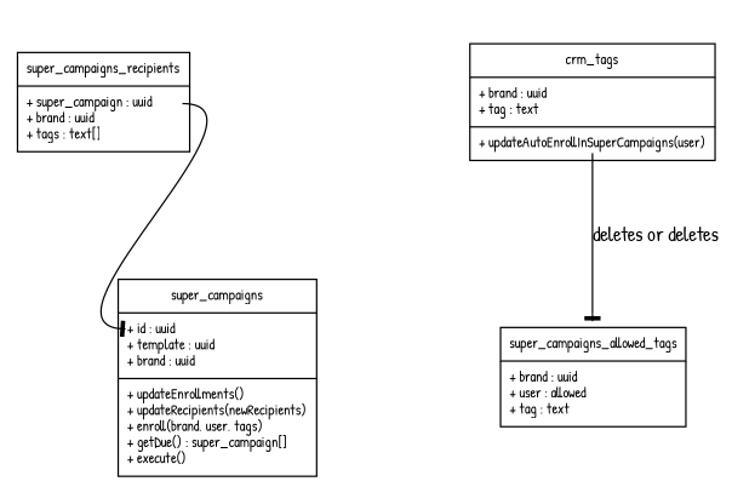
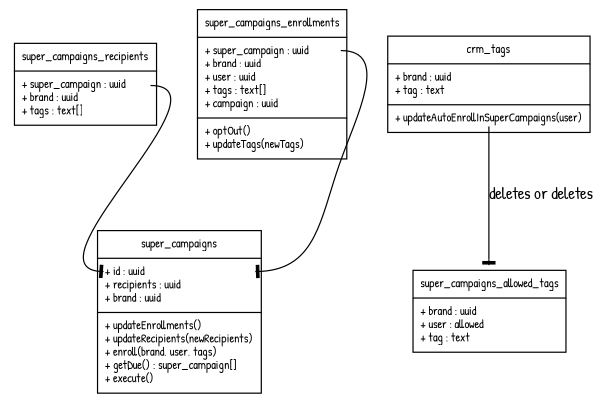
  digraph {
    fontname="Patrick Hand"
    node [fontname="Patrick Hand" fontsize=10 shape=none]
    edge [arrowhead=tee fontname="Patrick Hand" headport=id tailport=super_campaign]
-   n1 [label=<             <table border="0" cellspacing="0" cellpadding="5">                 <tr><td border="1">super_campaigns</td></tr>                 <tr>                     <td align="left" border="1" sides="LRB" balign="LEFT">                         <table border="0" cellspacing="0" cellpadding="0" align="left">                             <tr><td port="id" align="left">+ id : uuid</td></tr>                             <tr><td align="left">+ template : uuid</td></tr>                             <tr><td align="left">+ brand : uuid</td></tr>                         </table>                     </td>                 </tr>                 <tr>                     <td align="left" border="1" sides="LRB" balign="LEFT">                         <table border="0" cellspacing="0" cellpadding="0" align="left">                             <tr><td align="left">+ updateEnrollments()</td></tr>                             <tr><td align="left">+ updateRecipients(newRecipients)</td></tr>                             <tr><td align="left">+ enroll(brand, user, tags)</td></tr>                             <tr><td align="left">+ getDue() : super_campaign[]</td></tr>                             <tr><td align="left">+ execute()</td></tr>                         </table>                     </td>                 </tr>             </table>         >]
+   n1 [label=<             <table border="0" cellspacing="0" cellpadding="5">                 <tr><td border="1">super_campaigns</td></tr>                 <tr>                     <td align="left" border="1" sides="LRB" balign="LEFT">                         <table border="0" cellspacing="0" cellpadding="0" align="left">                             <tr><td port="id" align="left">+ id : uuid</td></tr>                             <tr><td align="left">+ recipients : uuid</td></tr>                             <tr><td align="left">+ brand : uuid</td></tr>                         </table>                     </td>                 </tr>                 <tr>                     <td align="left" border="1" sides="LRB" balign="LEFT">                         <table border="0" cellspacing="0" cellpadding="0" align="left">                             <tr><td align="left">+ updateEnrollments()</td></tr>                             <tr><td align="left">+ updateRecipients(newRecipients)</td></tr>                             <tr><td align="left">+ enroll(brand, user, tags)</td></tr>                             <tr><td align="left">+ getDue() : super_campaign[]</td></tr>                             <tr><td align="left">+ execute()</td></tr>                         </table>                     </td>                 </tr>             </table>         >]
    n2 [label=<             <table border="0" cellspacing="0" cellpadding="5">                 <tr><td border="1">super_campaigns_recipients</td></tr>                 <tr>                     <td align="left" border="1" sides="LRB" balign="LEFT">                         <table border="0" cellspacing="0" cellpadding="0" align="left">                             <tr><td port="super_campaign" align="left">+ super_campaign : uuid</td></tr>                             <tr><td align="left">+ brand : uuid</td></tr>                             <tr><td align="left">+ tags : text[]</td></tr>                         </table>                     </td>                 </tr>             </table>         >]
+   n3 [label=<             <table border="0" cellspacing="0" cellpadding="5">                 <tr><td border="1">super_campaigns_enrollments</td></tr>                 <tr>                     <td align="left" border="1" sides="LRB" balign="LEFT">                         <table border="0" cellspacing="0" cellpadding="0" align="left">                             <tr><td port="super_campaign" align="left">+ super_campaign : uuid</td></tr>                             <tr><td align="left">+ brand : uuid</td></tr>                             <tr><td align="left">+ user : uuid</td></tr>                             <tr><td align="left">+ tags : text[]</td></tr>                             <tr><td align="left">+ campaign : uuid</td></tr>                         </table>                     </td>                 </tr>                 <tr>                     <td align="left" border="1" sides="LRB" balign="LEFT">                         <table border="0" cellspacing="0" cellpadding="0" align="left">                             <tr><td align="left">+ optOut()</td></tr>                             <tr><td align="left">+ updateTags(newTags)</td></tr>                         </table>                     </td>                 </tr>             </table>         >]
    n4 [label=<             <table border="0" cellspacing="0" cellpadding="5">                 <tr><td border="1">super_campaigns_allowed_tags</td></tr>                 <tr>                     <td align="left" border="1" sides="LRB" balign="LEFT">                         <table border="0" cellspacing="0" cellpadding="0" align="left">                             <tr><td align="left">+ brand : uuid</td></tr>                             <tr><td align="left">+ user : allowed</td></tr>                             <tr><td align="left">+ tag : text</td></tr>                         </table>                     </td>                 </tr>             </table>         >]
    n5 [label=<             <table border="0" cellspacing="0" cellpadding="5">                 <tr><td border="1">crm_tags</td></tr>                 <tr>                     <td align="left" border="1" sides="LRB" balign="LEFT">                         <table border="0" cellspacing="0" cellpadding="0" align="left">                             <tr><td align="left">+ brand : uuid</td></tr>                             <tr><td align="left">+ tag : text</td></tr>                         </table>                     </td>                 </tr>                 <tr>                     <td align="left" border="1" sides="LRB" balign="LEFT">                         <table border="0" cellspacing="0" cellpadding="0" align="left">                             <tr><td port="autoEnroll" align="left">+ updateAutoEnrollInSuperCampaigns(user)</td></tr>                         </table>                     </td>                 </tr>             </table>         >]
    n2 -> n1
+   n3 -> n1
    n5 -> n4 [label="deletes or deletes" tailport=autoEnroll]
  }
